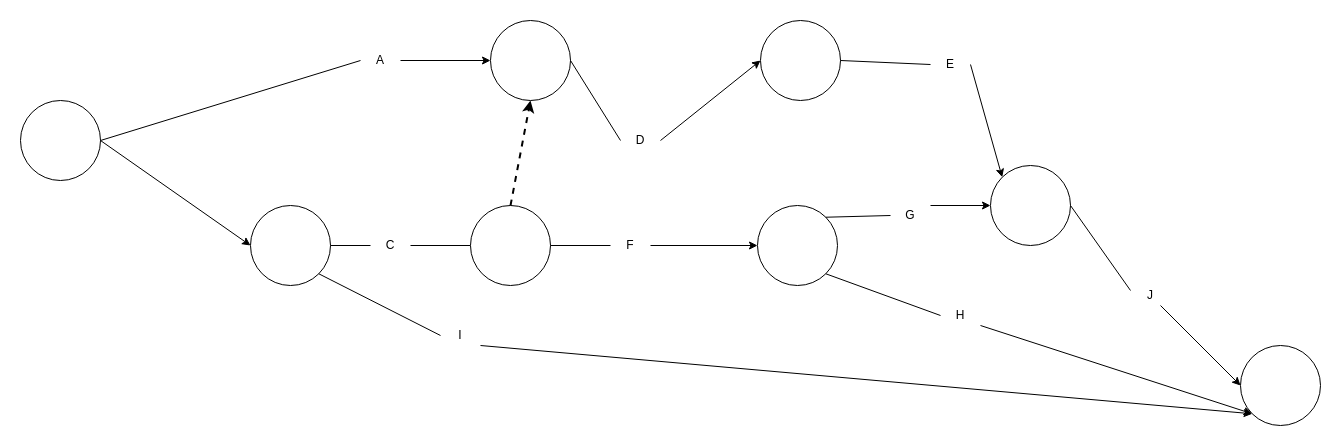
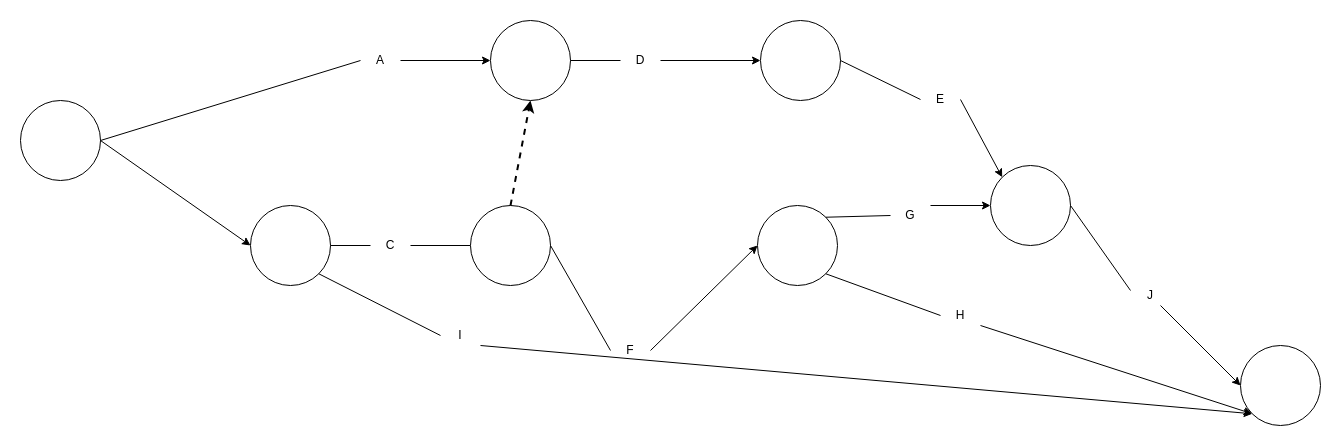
  <mxCell id="0" />
  <mxCell id="1" parent="0" />
  <mxCell id="2" value="" style="ellipse;whiteSpace=wrap;html=1;aspect=fixed;" vertex="1" parent="1"><mxGeometry x="20" y="100" width="80" height="80" as="geometry" /></mxCell>
  <mxCell id="3" value="" style="ellipse;whiteSpace=wrap;html=1;aspect=fixed;" vertex="1" parent="1"><mxGeometry x="250" y="205" width="80" height="80" as="geometry" /></mxCell>
  <mxCell id="4" value="A" style="text;html=1;strokeColor=none;fillColor=none;align=center;verticalAlign=middle;whiteSpace=wrap;rounded=0;" vertex="1" parent="1"><mxGeometry x="360" y="50" width="40" height="20" as="geometry" /></mxCell>
  <mxCell id="5" value="" style="ellipse;whiteSpace=wrap;html=1;aspect=fixed;" vertex="1" parent="1"><mxGeometry x="490" y="20" width="80" height="80" as="geometry" /></mxCell>
  <mxCell id="6" value="C" style="text;html=1;strokeColor=none;fillColor=none;align=center;verticalAlign=middle;whiteSpace=wrap;rounded=0;" vertex="1" parent="1"><mxGeometry x="370" y="235" width="40" height="20" as="geometry" /></mxCell>
  <mxCell id="7" value="" style="ellipse;whiteSpace=wrap;html=1;aspect=fixed;" vertex="1" parent="1"><mxGeometry x="757" y="205" width="80" height="80" as="geometry" /></mxCell>
  <mxCell id="8" value="" style="ellipse;whiteSpace=wrap;html=1;aspect=fixed;" vertex="1" parent="1"><mxGeometry x="760" y="20" width="80" height="80" as="geometry" /></mxCell>
  <mxCell id="9" value="" style="endArrow=none;html=1;exitX=1;exitY=0.5;exitDx=0;exitDy=0;entryX=0;entryY=0.5;entryDx=0;entryDy=0;" edge="1" parent="1" source="3" target="6"><mxGeometry width="50" height="50" relative="1" as="geometry"><mxPoint x="340" y="365" as="sourcePoint" /><mxPoint x="390" y="315" as="targetPoint" /></mxGeometry></mxCell>
  <mxCell id="10" value="" style="endArrow=none;html=1;entryX=0;entryY=0.5;entryDx=0;entryDy=0;endFill=0;" edge="1" parent="1" target="16"><mxGeometry width="50" height="50" relative="1" as="geometry"><mxPoint x="410" y="245" as="sourcePoint" /><mxPoint x="470" y="245" as="targetPoint" /></mxGeometry></mxCell>
- <mxCell id="11" value="D" style="text;html=1;strokeColor=none;fillColor=none;align=center;verticalAlign=middle;whiteSpace=wrap;rounded=0;" vertex="1" parent="1"><mxGeometry x="620" y="130" width="40" height="20" as="geometry" /></mxCell>
+ <mxCell id="11" value="D" style="text;html=1;strokeColor=none;fillColor=none;align=center;verticalAlign=middle;whiteSpace=wrap;rounded=0;" vertex="1" parent="1"><mxGeometry x="620" y="50" width="40" height="20" as="geometry" /></mxCell>
  <mxCell id="12" value="" style="endArrow=classic;html=1;exitX=1;exitY=0.5;exitDx=0;exitDy=0;" edge="1" parent="1" source="4" target="5"><mxGeometry width="50" height="50" relative="1" as="geometry"><mxPoint x="360" y="75" as="sourcePoint" /><mxPoint x="410" y="25" as="targetPoint" /></mxGeometry></mxCell>
  <mxCell id="13" value="" style="endArrow=none;html=1;exitX=1;exitY=0.5;exitDx=0;exitDy=0;entryX=0;entryY=0.5;entryDx=0;entryDy=0;" edge="1" parent="1" source="2" target="4"><mxGeometry width="50" height="50" relative="1" as="geometry"><mxPoint x="210" y="145" as="sourcePoint" /><mxPoint x="260" y="95" as="targetPoint" /></mxGeometry></mxCell>
  <mxCell id="14" value="" style="endArrow=none;html=1;exitX=1;exitY=0.5;exitDx=0;exitDy=0;entryX=0;entryY=0.5;entryDx=0;entryDy=0;" edge="1" parent="1" source="5" target="11"><mxGeometry width="50" height="50" relative="1" as="geometry"><mxPoint x="560" y="205" as="sourcePoint" /><mxPoint x="610" y="155" as="targetPoint" /></mxGeometry></mxCell>
  <mxCell id="15" value="" style="endArrow=classic;html=1;exitX=1;exitY=0.5;exitDx=0;exitDy=0;entryX=0;entryY=0.5;entryDx=0;entryDy=0;" edge="1" parent="1" source="11" target="8"><mxGeometry width="50" height="50" relative="1" as="geometry"><mxPoint x="620" y="195" as="sourcePoint" /><mxPoint x="670" y="145" as="targetPoint" /></mxGeometry></mxCell>
  <mxCell id="16" value="" style="ellipse;whiteSpace=wrap;html=1;aspect=fixed;" vertex="1" parent="1"><mxGeometry x="470" y="205" width="80" height="80" as="geometry" /></mxCell>
  <mxCell id="17" value="" style="endArrow=classic;dashed=1;html=1;strokeWidth=2;entryX=0.5;entryY=1;entryDx=0;entryDy=0;exitX=0.5;exitY=0;exitDx=0;exitDy=0;endFill=1;" edge="1" parent="1" source="16" target="5"><mxGeometry width="50" height="50" relative="1" as="geometry"><mxPoint x="470" y="185" as="sourcePoint" /><mxPoint x="520" y="135" as="targetPoint" /></mxGeometry></mxCell>
  <mxCell id="18" value="" style="endArrow=classic;html=1;entryX=0;entryY=0.5;entryDx=0;entryDy=0;exitX=1;exitY=0.5;exitDx=0;exitDy=0;" edge="1" parent="1" source="20" target="7"><mxGeometry width="50" height="50" relative="1" as="geometry"><mxPoint x="410" y="275" as="sourcePoint" /><mxPoint x="460" y="225" as="targetPoint" /></mxGeometry></mxCell>
  <mxCell id="19" value="" style="endArrow=classic;html=1;exitX=1;exitY=0.5;exitDx=0;exitDy=0;entryX=0;entryY=0.5;entryDx=0;entryDy=0;" edge="1" parent="1" source="2" target="3"><mxGeometry width="50" height="50" relative="1" as="geometry"><mxPoint x="80" y="255" as="sourcePoint" /><mxPoint x="130" y="205" as="targetPoint" /></mxGeometry></mxCell>
- <mxCell id="20" value="F" style="text;html=1;strokeColor=none;fillColor=none;align=center;verticalAlign=middle;whiteSpace=wrap;rounded=0;" vertex="1" parent="1"><mxGeometry x="610" y="235" width="40" height="20" as="geometry" /></mxCell>
+ <mxCell id="20" value="F" style="text;html=1;strokeColor=none;fillColor=none;align=center;verticalAlign=middle;whiteSpace=wrap;rounded=0;" vertex="1" parent="1"><mxGeometry x="610" y="340" width="40" height="20" as="geometry" /></mxCell>
  <mxCell id="21" value="" style="endArrow=none;html=1;entryX=0;entryY=0.5;entryDx=0;entryDy=0;exitX=1;exitY=0.5;exitDx=0;exitDy=0;endFill=0;" edge="1" parent="1" source="16" target="20"><mxGeometry width="50" height="50" relative="1" as="geometry"><mxPoint x="550" y="245" as="sourcePoint" /><mxPoint x="757" y="245" as="targetPoint" /></mxGeometry></mxCell>
  <mxCell id="22" value="" style="endArrow=classic;html=1;entryX=0;entryY=1;entryDx=0;entryDy=0;exitX=1;exitY=1;exitDx=0;exitDy=0;" edge="1" parent="1" source="26" target="35"><mxGeometry width="50" height="50" relative="1" as="geometry"><mxPoint x="350" y="355" as="sourcePoint" /><mxPoint x="870" y="515" as="targetPoint" /></mxGeometry></mxCell>
  <mxCell id="23" value="" style="ellipse;whiteSpace=wrap;html=1;aspect=fixed;" vertex="1" parent="1"><mxGeometry x="990" y="165" width="80" height="80" as="geometry" /></mxCell>
  <mxCell id="24" value="" style="endArrow=classic;html=1;exitX=1;exitY=0;exitDx=0;exitDy=0;entryX=0;entryY=0.5;entryDx=0;entryDy=0;" edge="1" parent="1" source="28" target="23"><mxGeometry width="50" height="50" relative="1" as="geometry"><mxPoint x="870" y="225" as="sourcePoint" /><mxPoint x="920" y="175" as="targetPoint" /></mxGeometry></mxCell>
  <mxCell id="25" value="" style="endArrow=classic;html=1;exitX=1;exitY=1;exitDx=0;exitDy=0;entryX=0;entryY=1;entryDx=0;entryDy=0;" edge="1" parent="1" source="30" target="35"><mxGeometry width="50" height="50" relative="1" as="geometry"><mxPoint x="820" y="375" as="sourcePoint" /><mxPoint x="1000" y="415" as="targetPoint" /></mxGeometry></mxCell>
  <mxCell id="26" value="I" style="text;html=1;strokeColor=none;fillColor=none;align=center;verticalAlign=middle;whiteSpace=wrap;rounded=0;" vertex="1" parent="1"><mxGeometry x="440" y="325" width="40" height="20" as="geometry" /></mxCell>
  <mxCell id="27" value="" style="endArrow=none;html=1;entryX=0;entryY=0.5;entryDx=0;entryDy=0;exitX=1;exitY=1;exitDx=0;exitDy=0;endFill=0;" edge="1" parent="1" source="3" target="26"><mxGeometry width="50" height="50" relative="1" as="geometry"><mxPoint x="318.284" y="273.284" as="sourcePoint" /><mxPoint x="580" y="435" as="targetPoint" /></mxGeometry></mxCell>
  <mxCell id="28" value="G" style="text;html=1;strokeColor=none;fillColor=none;align=center;verticalAlign=middle;whiteSpace=wrap;rounded=0;" vertex="1" parent="1"><mxGeometry x="890" y="205" width="40" height="20" as="geometry" /></mxCell>
  <mxCell id="29" value="" style="endArrow=none;html=1;exitX=1;exitY=0;exitDx=0;exitDy=0;entryX=0;entryY=0.5;entryDx=0;entryDy=0;endFill=0;" edge="1" parent="1" source="7" target="28"><mxGeometry width="50" height="50" relative="1" as="geometry"><mxPoint x="825.284" y="216.716" as="sourcePoint" /><mxPoint x="970" y="165" as="targetPoint" /></mxGeometry></mxCell>
  <mxCell id="30" value="H" style="text;html=1;strokeColor=none;fillColor=none;align=center;verticalAlign=middle;whiteSpace=wrap;rounded=0;" vertex="1" parent="1"><mxGeometry x="940" y="305" width="40" height="20" as="geometry" /></mxCell>
  <mxCell id="31" value="" style="endArrow=none;html=1;exitX=1;exitY=1;exitDx=0;exitDy=0;entryX=0;entryY=0.5;entryDx=0;entryDy=0;startArrow=none;startFill=0;endFill=0;" edge="1" parent="1" source="7" target="30"><mxGeometry width="50" height="50" relative="1" as="geometry"><mxPoint x="825.284" y="273.284" as="sourcePoint" /><mxPoint x="970" y="365" as="targetPoint" /></mxGeometry></mxCell>
  <mxCell id="32" value="" style="endArrow=classic;html=1;exitX=1;exitY=0.5;exitDx=0;exitDy=0;entryX=0;entryY=0;entryDx=0;entryDy=0;" edge="1" parent="1" source="33" target="23"><mxGeometry width="50" height="50" relative="1" as="geometry"><mxPoint x="880" y="85" as="sourcePoint" /><mxPoint x="930" y="35" as="targetPoint" /></mxGeometry></mxCell>
- <mxCell id="33" value="E" style="text;html=1;strokeColor=none;fillColor=none;align=center;verticalAlign=middle;whiteSpace=wrap;rounded=0;" vertex="1" parent="1"><mxGeometry x="930" y="54" width="40" height="20" as="geometry" /></mxCell>
+ <mxCell id="33" value="E" style="text;html=1;strokeColor=none;fillColor=none;align=center;verticalAlign=middle;whiteSpace=wrap;rounded=0;" vertex="1" parent="1"><mxGeometry x="920" y="89" width="40" height="20" as="geometry" /></mxCell>
  <mxCell id="34" value="" style="endArrow=none;html=1;exitX=1;exitY=0.5;exitDx=0;exitDy=0;entryX=0;entryY=0.5;entryDx=0;entryDy=0;endFill=0;" edge="1" parent="1" source="8" target="33"><mxGeometry width="50" height="50" relative="1" as="geometry"><mxPoint x="840" y="60" as="sourcePoint" /><mxPoint x="1010" y="30" as="targetPoint" /></mxGeometry></mxCell>
  <mxCell id="35" value="" style="ellipse;whiteSpace=wrap;html=1;aspect=fixed;" vertex="1" parent="1"><mxGeometry x="1240" y="345" width="80" height="80" as="geometry" /></mxCell>
  <mxCell id="36" value="" style="endArrow=classic;html=1;entryX=0;entryY=0.5;entryDx=0;entryDy=0;exitX=0.75;exitY=1;exitDx=0;exitDy=0;" edge="1" parent="1" source="37" target="35"><mxGeometry width="50" height="50" relative="1" as="geometry"><mxPoint x="1010" y="-95" as="sourcePoint" /><mxPoint x="1060" y="-145" as="targetPoint" /></mxGeometry></mxCell>
  <mxCell id="37" value="J" style="text;html=1;strokeColor=none;fillColor=none;align=center;verticalAlign=middle;whiteSpace=wrap;rounded=0;" vertex="1" parent="1"><mxGeometry x="1130" y="285" width="40" height="20" as="geometry" /></mxCell>
  <mxCell id="38" value="" style="endArrow=none;html=1;exitX=1;exitY=0.5;exitDx=0;exitDy=0;entryX=0;entryY=0.25;entryDx=0;entryDy=0;endFill=0;" edge="1" parent="1" source="23" target="37"><mxGeometry width="50" height="50" relative="1" as="geometry"><mxPoint x="1090" y="30" as="sourcePoint" /><mxPoint x="1140" y="30" as="targetPoint" /></mxGeometry></mxCell>
